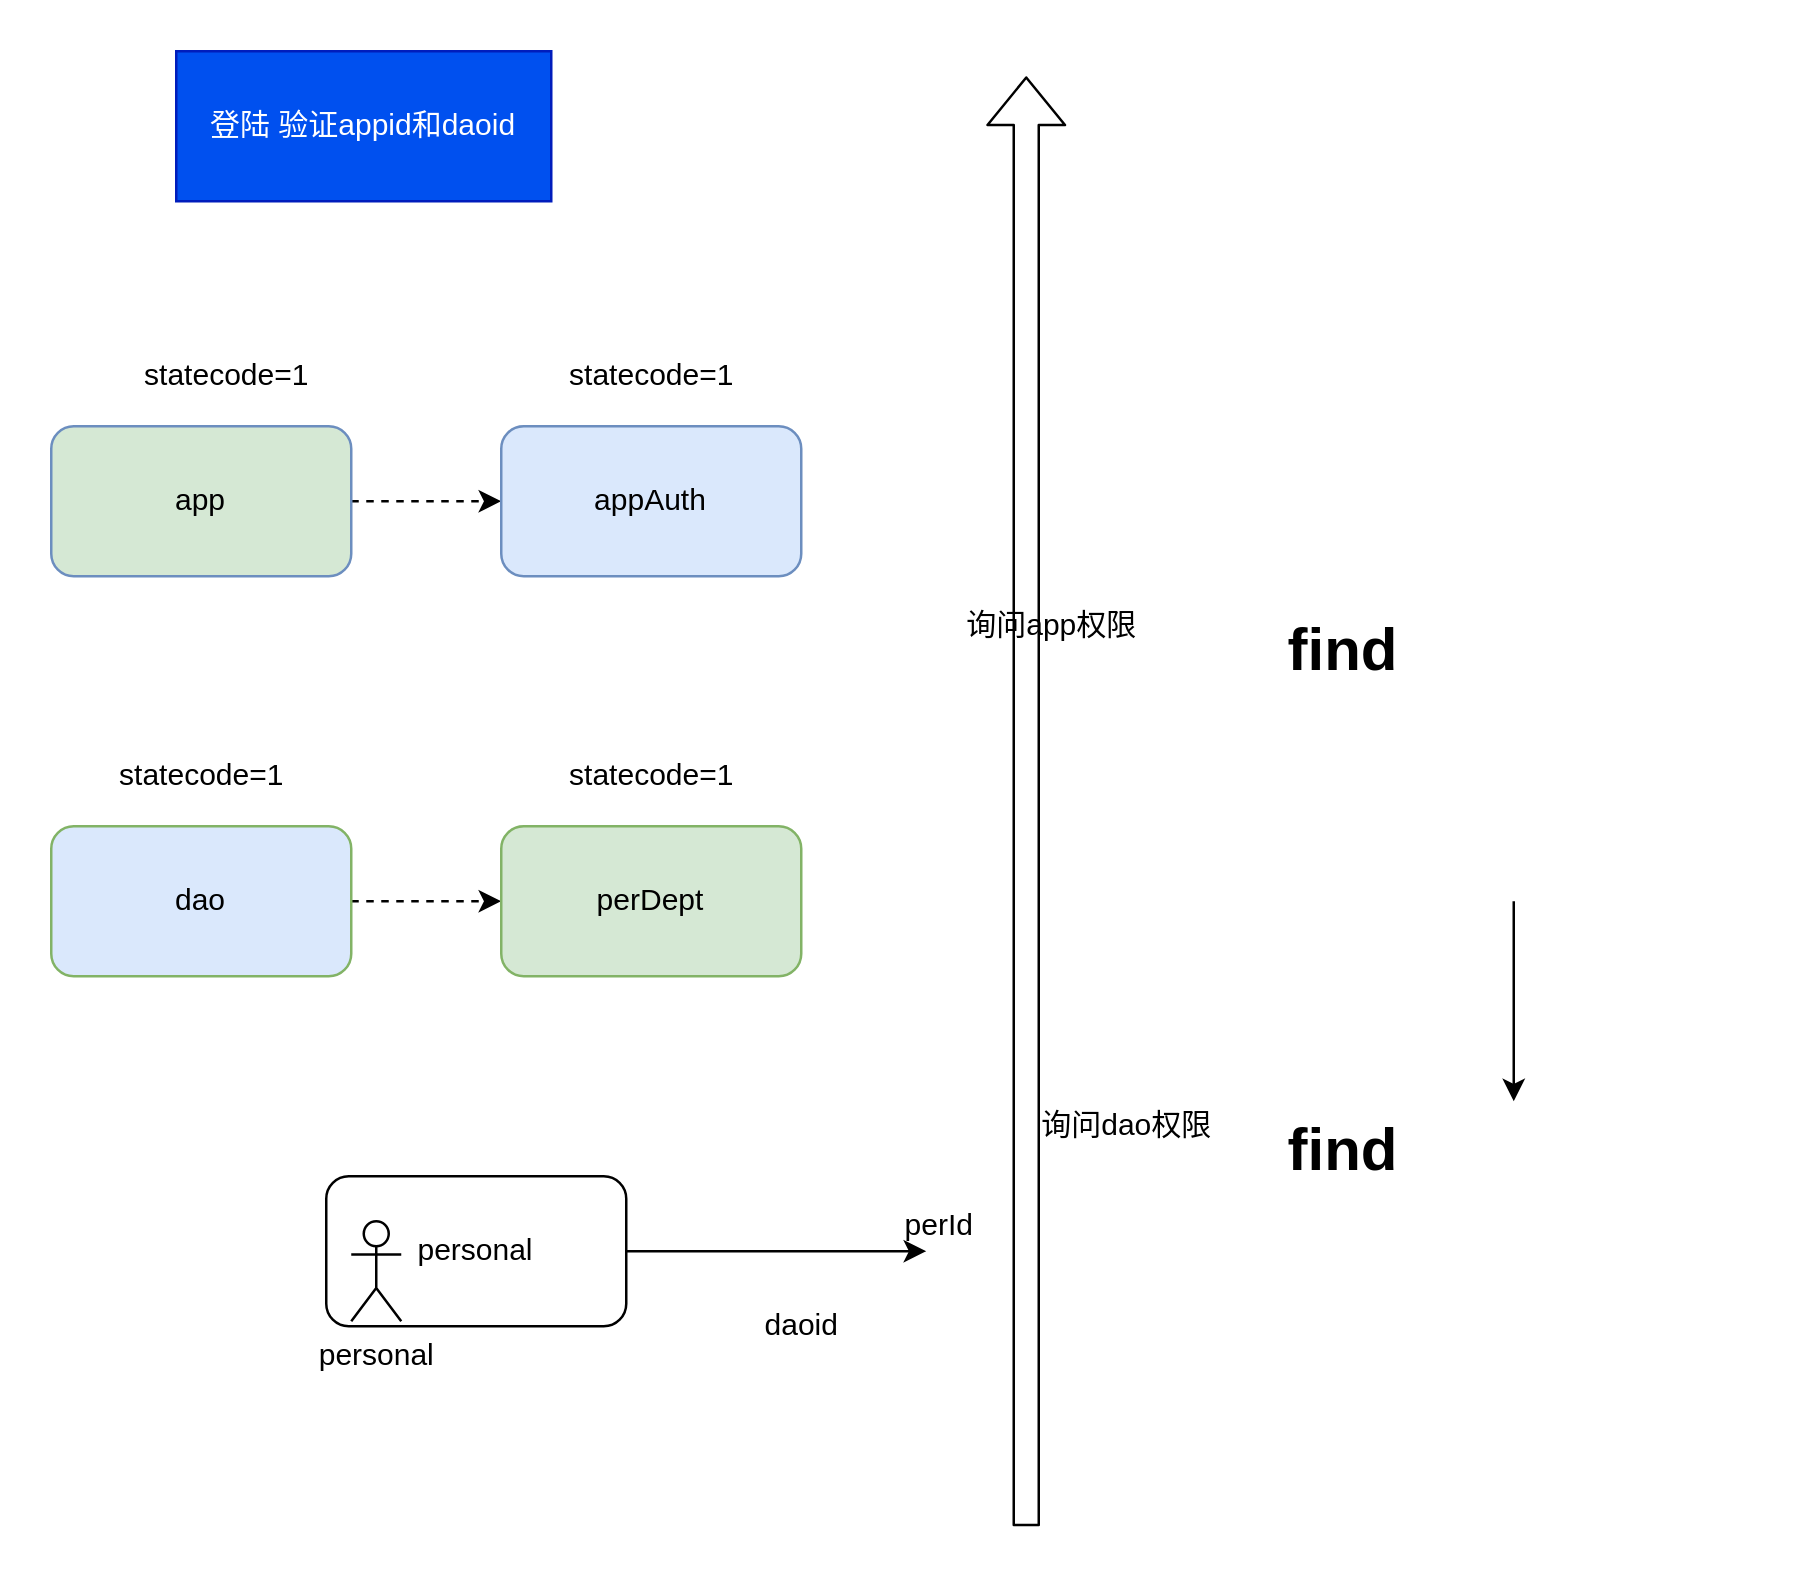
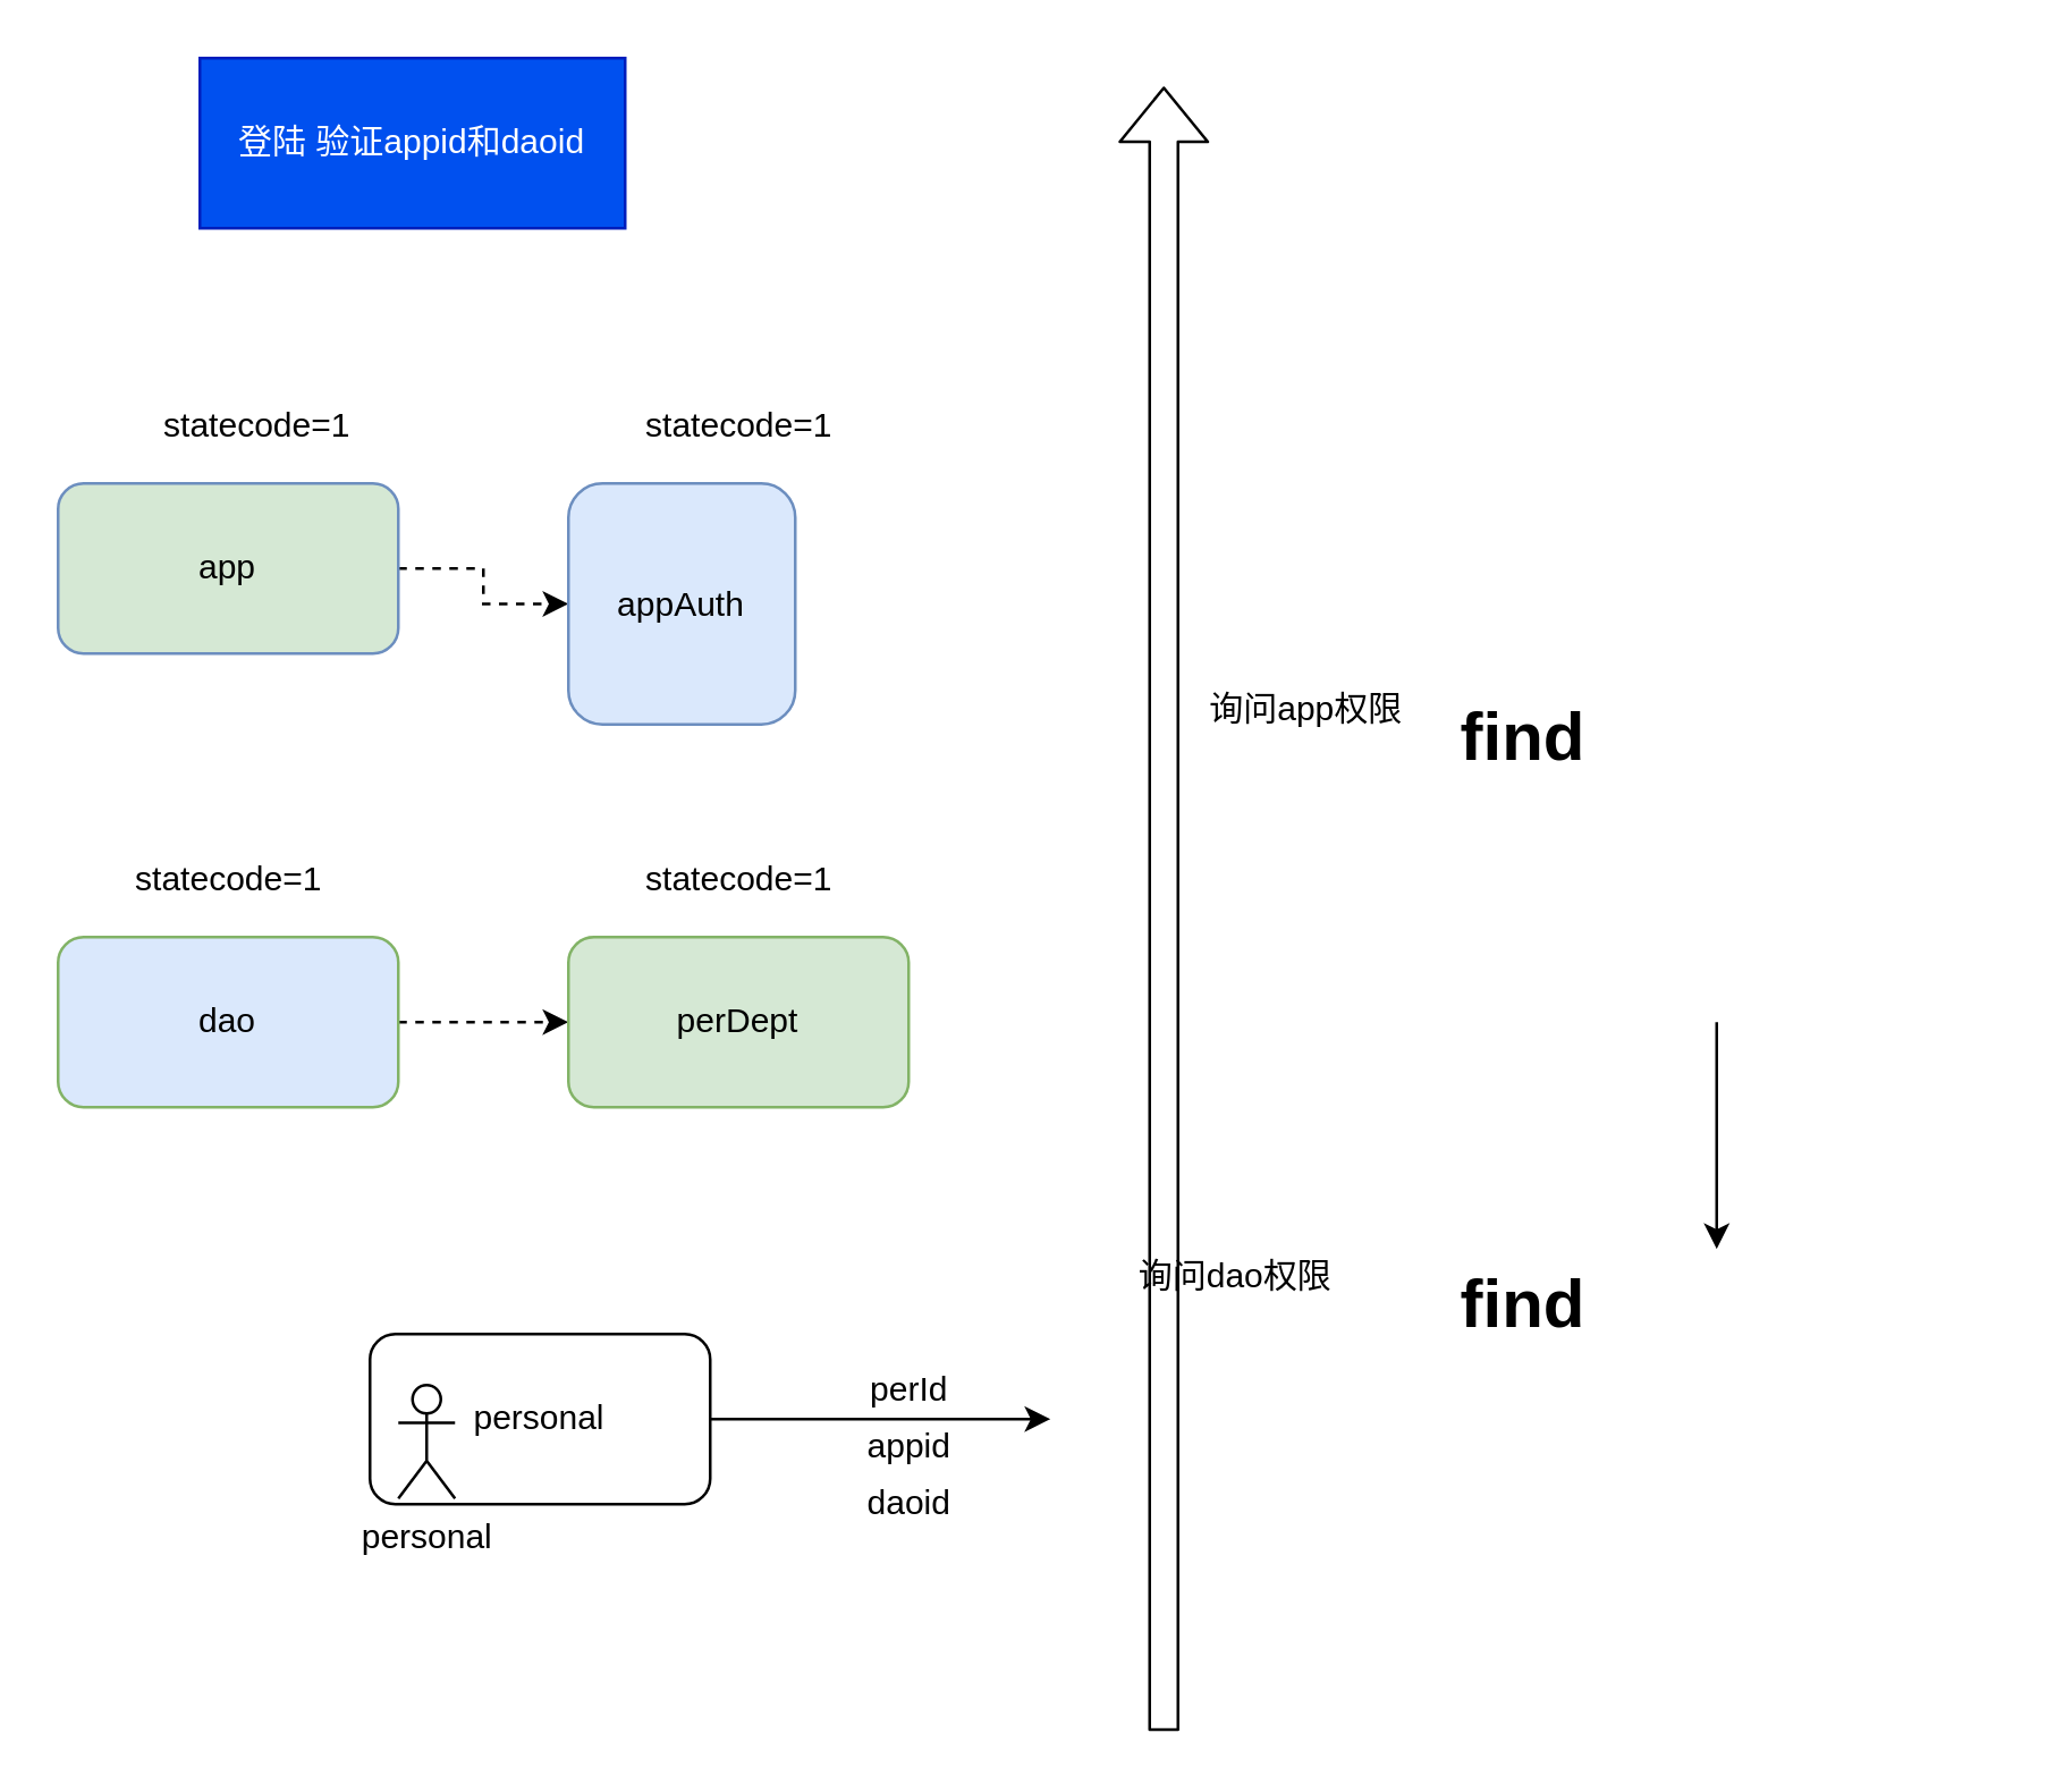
  <mxCell id="0" />
  <mxCell id="1" parent="0" />
  <mxCell id="2" value="" style="edgeStyle=orthogonalEdgeStyle;rounded=0;orthogonalLoop=1;jettySize=auto;html=1;dashed=1;" edge="1" parent="1" source="3" target="16"><mxGeometry relative="1" as="geometry" /></mxCell>
  <mxCell id="3" value="app" style="rounded=1;whiteSpace=wrap;html=1;fillColor=#d5e8d4;strokeColor=#6c8ebf;" vertex="1" parent="1"><mxGeometry x="20" y="170" width="120" height="60" as="geometry" /></mxCell>
  <mxCell id="4" value="" style="edgeStyle=orthogonalEdgeStyle;rounded=0;orthogonalLoop=1;jettySize=auto;html=1;dashed=1;" edge="1" parent="1" source="5" target="15"><mxGeometry relative="1" as="geometry" /></mxCell>
  <mxCell id="5" value="dao" style="rounded=1;whiteSpace=wrap;html=1;fillColor=#dae8fc;strokeColor=#82b366;" vertex="1" parent="1"><mxGeometry x="20" y="330" width="120" height="60" as="geometry" /></mxCell>
  <mxCell id="6" style="edgeStyle=orthogonalEdgeStyle;rounded=0;orthogonalLoop=1;jettySize=auto;html=1;" edge="1" parent="1" source="7"><mxGeometry relative="1" as="geometry"><mxPoint x="370" y="500" as="targetPoint" /></mxGeometry></mxCell>
  <mxCell id="7" value="personal" style="whiteSpace=wrap;html=1;rounded=1;" vertex="1" parent="1"><mxGeometry x="130" y="470" width="120" height="60" as="geometry" /></mxCell>
  <mxCell id="8" value="" style="edgeStyle=orthogonalEdgeStyle;rounded=0;orthogonalLoop=1;jettySize=auto;html=1;" edge="1" parent="1" source="9" target="11"><mxGeometry relative="1" as="geometry" /></mxCell>
  <mxCell id="9" value="&lt;h1&gt;find&lt;/h1&gt;&lt;div&gt;&lt;br&gt;&lt;/div&gt;" style="text;html=1;strokeColor=none;fillColor=none;spacing=5;spacingTop=-20;whiteSpace=wrap;overflow=hidden;rounded=0;" vertex="1" parent="1"><mxGeometry x="510" y="240" width="190" height="120" as="geometry" /></mxCell>
  <mxCell id="10" value="登陆 验证appid和daoid" style="whiteSpace=wrap;html=1;fillColor=#0050ef;strokeColor=#001DBC;fontColor=#ffffff;" vertex="1" parent="1"><mxGeometry x="70" y="20" width="150" height="60" as="geometry" /></mxCell>
  <mxCell id="11" value="&lt;h1&gt;find&lt;/h1&gt;" style="text;html=1;strokeColor=none;fillColor=none;spacing=5;spacingTop=-20;whiteSpace=wrap;overflow=hidden;rounded=0;" vertex="1" parent="1"><mxGeometry x="510" y="440" width="190" height="120" as="geometry" /></mxCell>
- <mxCell id="12" value="perId" style="text;html=1;align=center;verticalAlign=middle;resizable=0;points=[];autosize=1;" vertex="1" parent="1"><mxGeometry x="355" y="480" width="40" height="20" as="geometry" /></mxCell>
- <mxCell id="13" value="询问dao权限" style="text;html=1;align=center;verticalAlign=middle;resizable=0;points=[];autosize=1;" vertex="1" parent="1"><mxGeometry x="410" y="440" width="80" height="20" as="geometry" /></mxCell>
+ <mxCell id="12" value="perId" style="text;html=1;align=center;verticalAlign=middle;resizable=0;points=[];autosize=1;" vertex="1" parent="1"><mxGeometry x="300" y="480" width="40" height="20" as="geometry" /></mxCell>
+ <mxCell id="13" value="询问dao权限" style="text;html=1;align=center;verticalAlign=middle;resizable=0;points=[];autosize=1;" vertex="1" parent="1"><mxGeometry x="395" y="440" width="80" height="20" as="geometry" /></mxCell>
  <mxCell id="14" value="Text" style="text;html=1;align=center;verticalAlign=middle;resizable=0;points=[];autosize=1;rotation=90;" vertex="1" parent="1"><mxGeometry x="280" y="350" width="40" height="20" as="geometry" /></mxCell>
  <mxCell id="15" value="perDept" style="whiteSpace=wrap;html=1;rounded=1;strokeColor=#82b366;fillColor=#d5e8d4;" vertex="1" parent="1"><mxGeometry x="200" y="330" width="120" height="60" as="geometry" /></mxCell>
- <mxCell id="16" value="appAuth" style="whiteSpace=wrap;html=1;rounded=1;strokeColor=#6c8ebf;fillColor=#dae8fc;" vertex="1" parent="1"><mxGeometry x="200" y="170" width="120" height="60" as="geometry" /></mxCell>
+ <mxCell id="16" value="appAuth" style="whiteSpace=wrap;html=1;rounded=1;strokeColor=#6c8ebf;fillColor=#dae8fc;" vertex="1" parent="1"><mxGeometry x="200" y="170" width="80" height="85" as="geometry" /></mxCell>
  <mxCell id="17" value="" style="shape=flexArrow;endArrow=classic;html=1;" edge="1" parent="1"><mxGeometry width="50" height="50" relative="1" as="geometry"><mxPoint x="410" y="610" as="sourcePoint" /><mxPoint x="410" y="30" as="targetPoint" /></mxGeometry></mxCell>
+ <mxCell id="18" value="appid" style="text;html=1;align=center;verticalAlign=middle;resizable=0;points=[];autosize=1;" vertex="1" parent="1"><mxGeometry x="300" y="500" width="40" height="20" as="geometry" /></mxCell>
  <mxCell id="19" value="daoid" style="text;html=1;align=center;verticalAlign=middle;resizable=0;points=[];autosize=1;" vertex="1" parent="1"><mxGeometry x="300" y="520" width="40" height="20" as="geometry" /></mxCell>
  <mxCell id="20" value="personal" style="shape=umlActor;verticalLabelPosition=bottom;verticalAlign=top;html=1;outlineConnect=0;" vertex="1" parent="1"><mxGeometry x="140" y="488" width="20" height="40" as="geometry" /></mxCell>
- <mxCell id="21" value="询问app权限" style="text;html=1;align=center;verticalAlign=middle;resizable=0;points=[];autosize=1;" vertex="1" parent="1"><mxGeometry x="380" y="240" width="80" height="20" as="geometry" /></mxCell>
+ <mxCell id="21" value="询问app权限" style="text;html=1;align=center;verticalAlign=middle;resizable=0;points=[];autosize=1;" vertex="1" parent="1"><mxGeometry x="420" y="240" width="80" height="20" as="geometry" /></mxCell>
  <mxCell id="22" value="statecode=1" style="text;html=1;align=center;verticalAlign=middle;resizable=0;points=[];autosize=1;" vertex="1" parent="1"><mxGeometry x="50" y="140" width="80" height="20" as="geometry" /></mxCell>
  <mxCell id="23" value="statecode=1" style="text;html=1;align=center;verticalAlign=middle;resizable=0;points=[];autosize=1;" vertex="1" parent="1"><mxGeometry x="220" y="140" width="80" height="20" as="geometry" /></mxCell>
  <mxCell id="24" value="statecode=1" style="text;html=1;align=center;verticalAlign=middle;resizable=0;points=[];autosize=1;" vertex="1" parent="1"><mxGeometry x="40" y="300" width="80" height="20" as="geometry" /></mxCell>
  <mxCell id="25" value="statecode=1" style="text;html=1;align=center;verticalAlign=middle;resizable=0;points=[];autosize=1;" vertex="1" parent="1"><mxGeometry x="220" y="300" width="80" height="20" as="geometry" /></mxCell>
